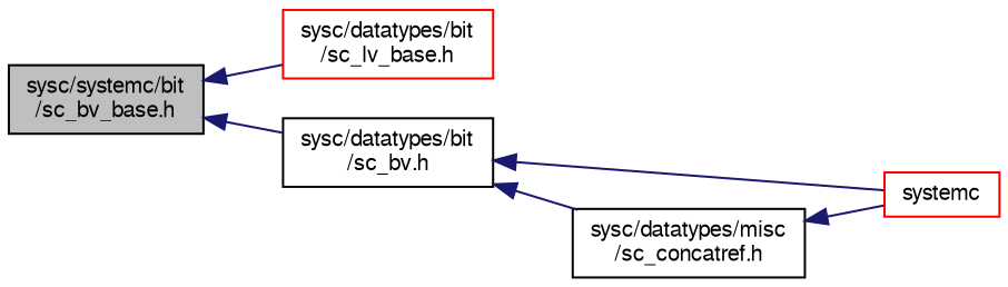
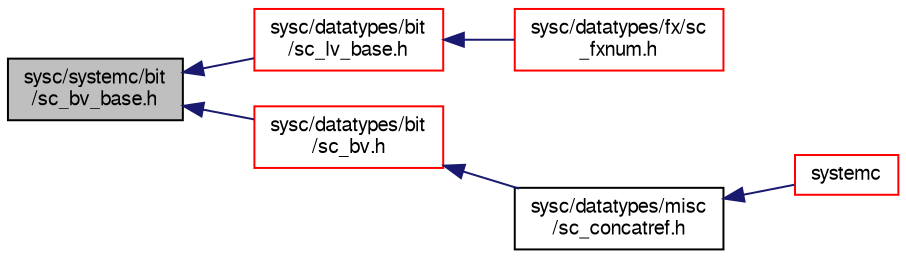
  digraph {
    rankdir=LR
    node [color=black fillcolor=white fontname=FreeSans fontsize=10 shape=record style=filled]
    edge [color=midnightblue dir=back fontname=FreeSans fontsize=10 labelfontname=FreeSans labelfontsize=10 style=solid]
    n1 [fillcolor=grey75 fontcolor=black height=0.2 label="sysc/systemc/bit\l/sc_bv_base.h" width=0.4]
    n2 [color=red height=0.2 label="sysc/datatypes/bit\l/sc_lv_base.h" width=0.4]
-   n3 [height=0.2 label="sysc/datatypes/bit\l/sc_bv.h" width=0.4]
+   n3 [color=red height=0.2 label="sysc/datatypes/bit\l/sc_bv.h" width=0.4]
+   n4 [color=red height=0.2 label="sysc/datatypes/fx/sc\l_fxnum.h" width=0.4]
    n5 [color=red height=0.2 label=systemc width=0.4]
    n6 [height=0.2 label="sysc/datatypes/misc\l/sc_concatref.h" width=0.4]
    n1 -> n2
    n1 -> n3
-   n3 -> n5
+   n2 -> n4
    n3 -> n6
    n6 -> n5
  }
